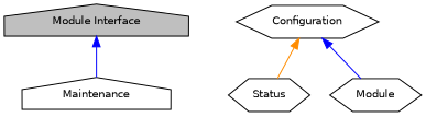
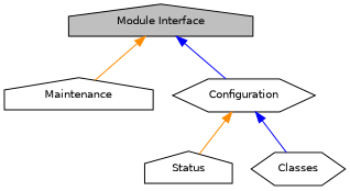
  digraph {
    rankdir=TB
    node [color=black fillcolor=white fontname=Helvetica fontsize=10 shape=house style=filled]
    edge [color=darkorange dir=back fontname=Helvetica fontsize=10 labelfontname=Helvetica labelfontsize=10 shape=plaintext style=solid]
    n1 [height=0.2 label=Maintenance width=0.4]
-   n2 [height=0.2 label=Status shape=hexagon width=0.4]
+   n2 [height=0.2 label=Status width=0.4]
    n3 [height=0.2 label=Configuration shape=hexagon width=0.4]
-   n4 [height=0.2 label=Module shape=hexagon width=0.4]
+   n4 [height=0.2 label=Classes shape=hexagon width=0.4]
    n5 [fillcolor=grey75 fontcolor=black height=0.2 label="Module Interface" width=0.4]
    n3 -> n2
    n3 -> n4 [color=blue]
-   n5 -> n1 [color=blue]
+   n5 -> n1
+   n5 -> n3 [color=blue]
  }
